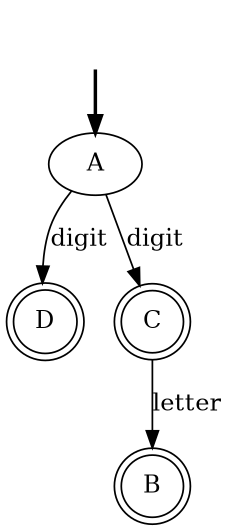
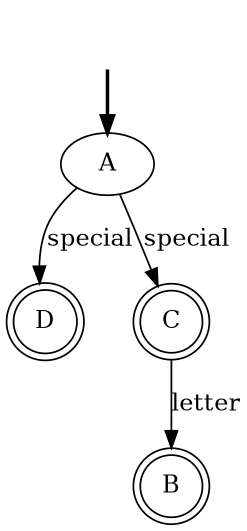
  digraph {
    node [shape=doublecircle]
    fake [style=invisible shape=""]
    A [root=true shape=""]
    D
    C
    B
    fake -> A [style=bold]
-   A -> D [label=digit]
-   A -> C [label=digit]
+   A -> D [label=special]
+   A -> C [label=special]
    C -> B [label=letter]
  }
